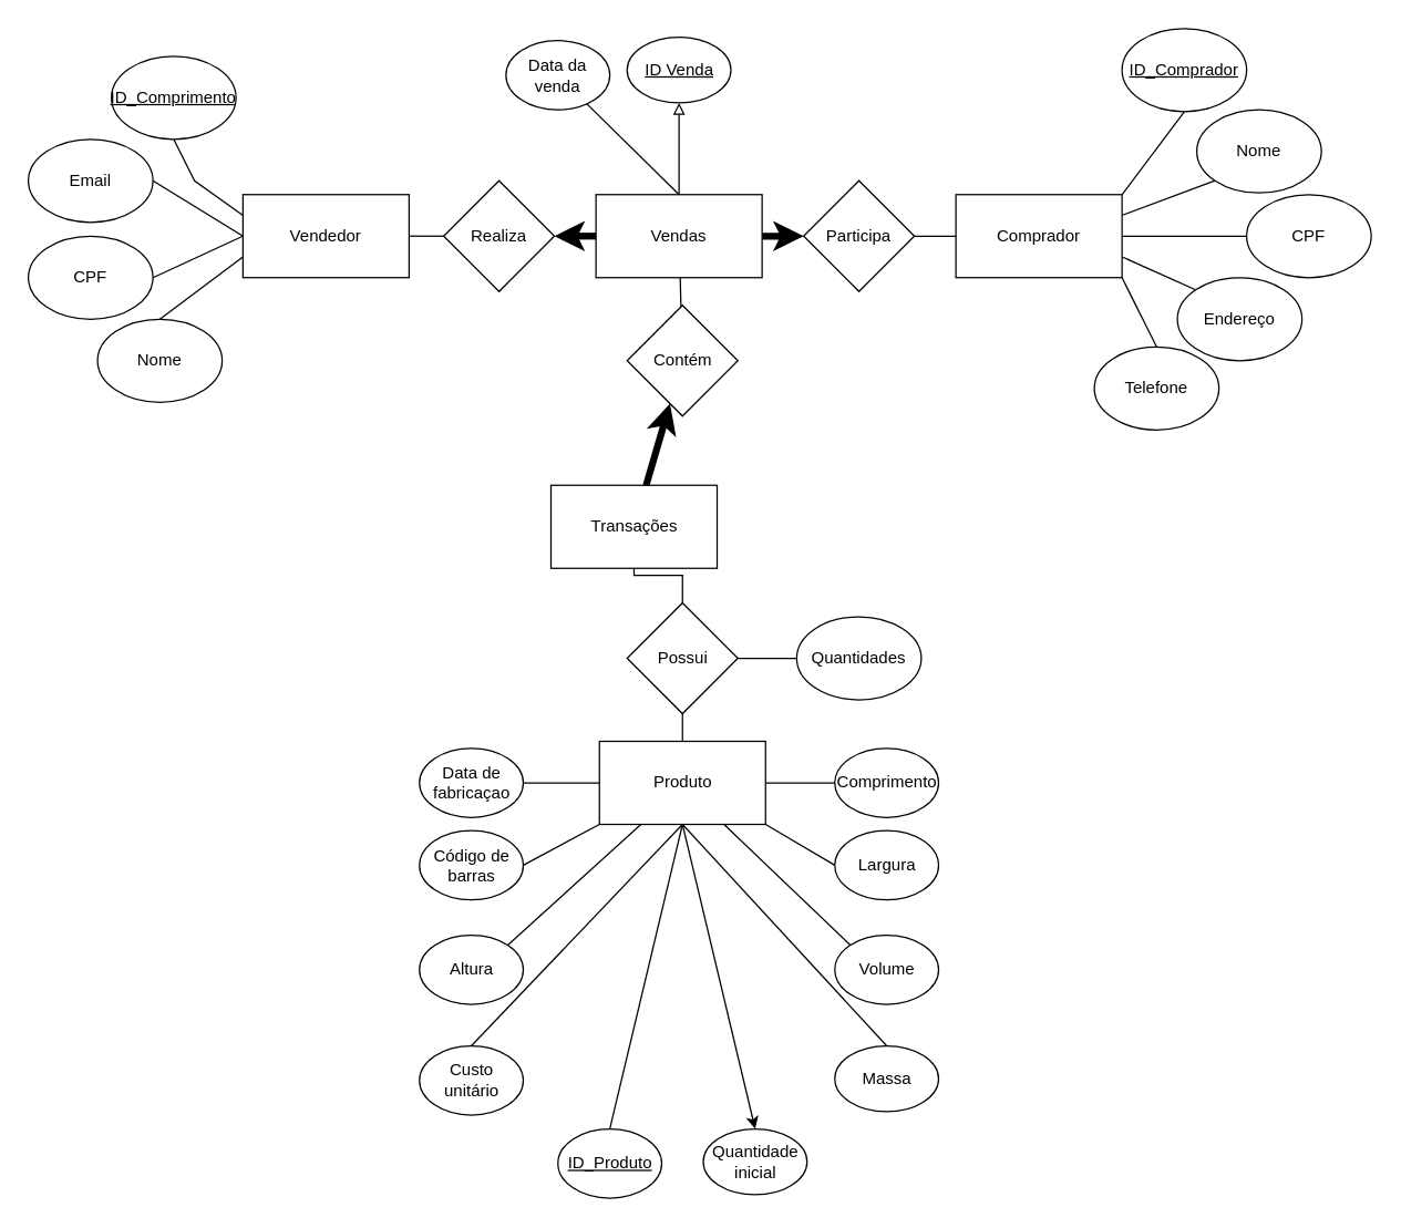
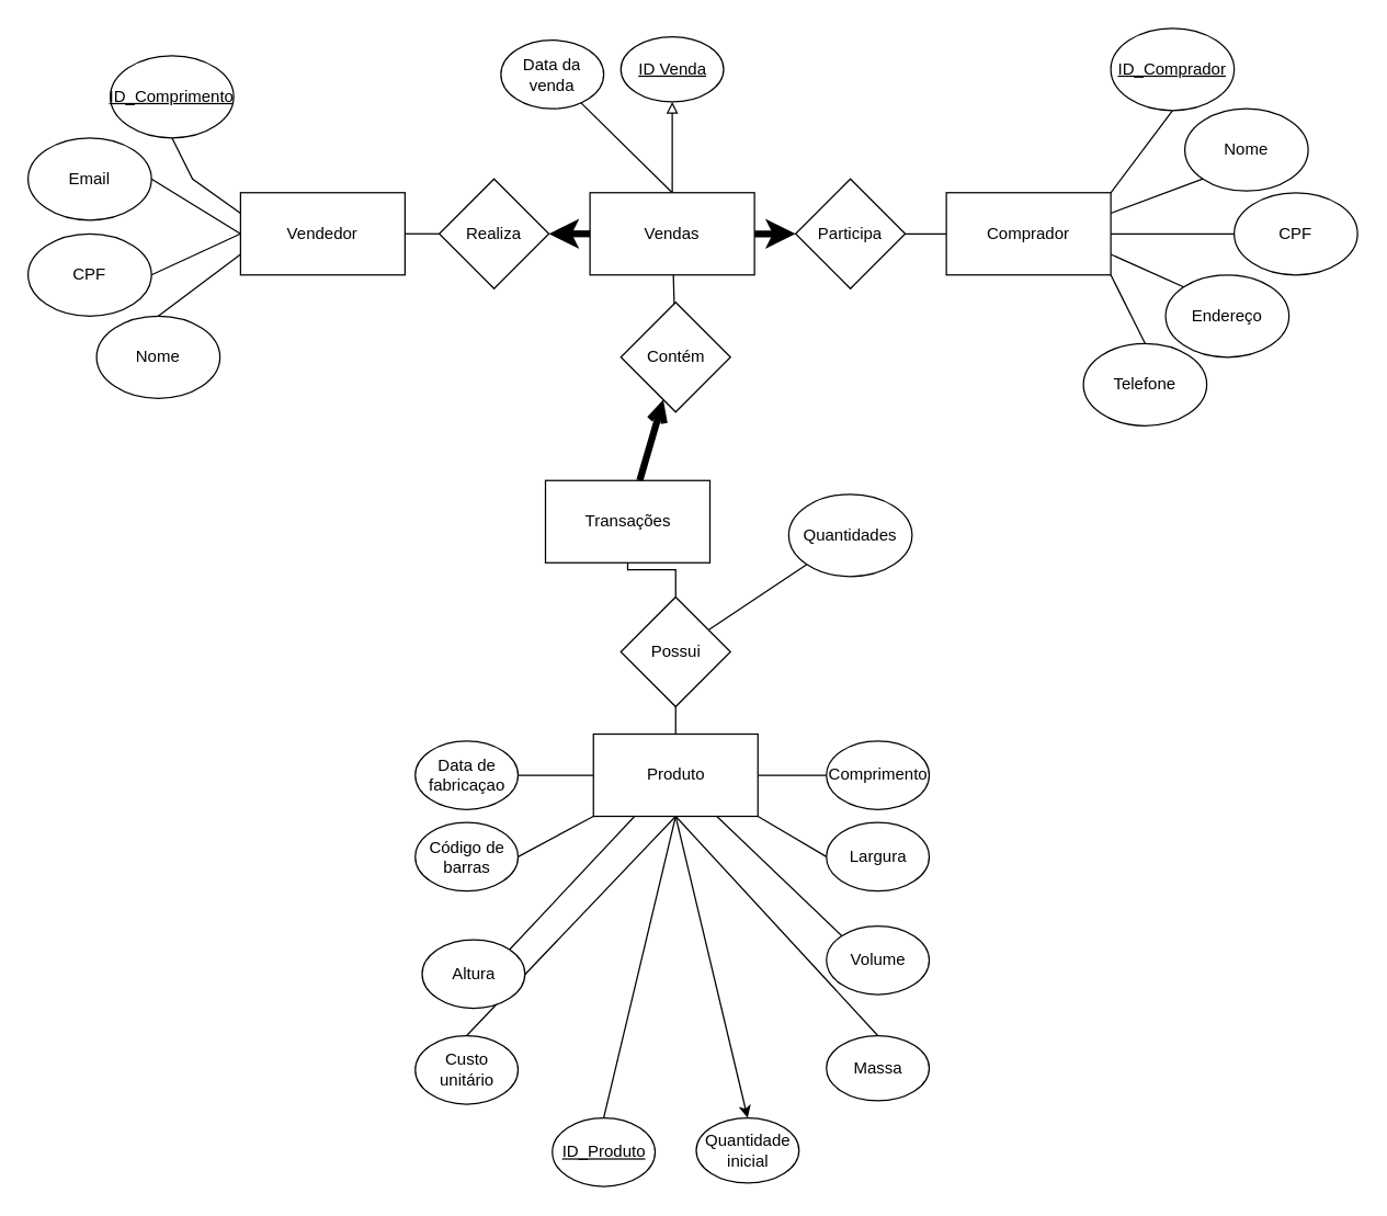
  <mxCell id="0" />
  <mxCell id="1" parent="0" />
  <mxCell id="2" style="rounded=0;orthogonalLoop=1;jettySize=auto;html=1;exitX=1;exitY=0.5;exitDx=0;exitDy=0;entryX=0;entryY=0.5;entryDx=0;entryDy=0;endArrow=none;endFill=0;" parent="1" source="3" target="31" edge="1"><mxGeometry relative="1" as="geometry" /></mxCell>
  <mxCell id="3" value="Data de fabricaçao" style="ellipse;whiteSpace=wrap;html=1;" parent="1" vertex="1"><mxGeometry x="302.5" y="540" width="75" height="50" as="geometry" /></mxCell>
  <mxCell id="4" style="rounded=0;orthogonalLoop=1;jettySize=auto;html=1;exitX=1;exitY=0.5;exitDx=0;exitDy=0;entryX=0;entryY=1;entryDx=0;entryDy=0;endArrow=none;endFill=0;" parent="1" source="5" target="31" edge="1"><mxGeometry relative="1" as="geometry" /></mxCell>
  <mxCell id="5" value="Código de barras" style="ellipse;whiteSpace=wrap;html=1;" parent="1" vertex="1"><mxGeometry x="302.5" y="599.5" width="75" height="50" as="geometry" /></mxCell>
  <mxCell id="6" style="rounded=0;orthogonalLoop=1;jettySize=auto;html=1;exitX=0.5;exitY=0;exitDx=0;exitDy=0;endArrow=none;endFill=0;" parent="1" source="7" edge="1"><mxGeometry relative="1" as="geometry"><mxPoint x="492.5" y="595" as="targetPoint" /></mxGeometry></mxCell>
  <mxCell id="7" value="Custo unitário" style="ellipse;whiteSpace=wrap;html=1;" parent="1" vertex="1"><mxGeometry x="302.5" y="755" width="75" height="50" as="geometry" /></mxCell>
  <mxCell id="8" style="rounded=0;orthogonalLoop=1;jettySize=auto;html=1;exitX=0.5;exitY=0;exitDx=0;exitDy=0;entryX=0.5;entryY=1;entryDx=0;entryDy=0;endArrow=none;endFill=0;" parent="1" source="9" target="31" edge="1"><mxGeometry relative="1" as="geometry" /></mxCell>
  <mxCell id="9" value="Massa" style="ellipse;whiteSpace=wrap;html=1;" parent="1" vertex="1"><mxGeometry x="602.5" y="755" width="75" height="47.5" as="geometry" /></mxCell>
  <mxCell id="10" style="rounded=0;orthogonalLoop=1;jettySize=auto;html=1;exitX=0;exitY=0;exitDx=0;exitDy=0;entryX=0.75;entryY=1;entryDx=0;entryDy=0;endArrow=none;endFill=0;" parent="1" source="11" target="31" edge="1"><mxGeometry relative="1" as="geometry" /></mxCell>
  <mxCell id="11" value="Volume" style="ellipse;whiteSpace=wrap;html=1;" parent="1" vertex="1"><mxGeometry x="602.5" y="675" width="75" height="50" as="geometry" /></mxCell>
  <mxCell id="12" style="rounded=0;orthogonalLoop=1;jettySize=auto;html=1;exitX=0;exitY=0.5;exitDx=0;exitDy=0;entryX=1;entryY=1;entryDx=0;entryDy=0;endArrow=none;endFill=0;" parent="1" source="13" target="31" edge="1"><mxGeometry relative="1" as="geometry" /></mxCell>
  <mxCell id="13" value="Largura" style="ellipse;whiteSpace=wrap;html=1;" parent="1" vertex="1"><mxGeometry x="602.5" y="599.5" width="75" height="50" as="geometry" /></mxCell>
  <mxCell id="14" style="rounded=0;orthogonalLoop=1;jettySize=auto;html=1;exitX=1;exitY=0;exitDx=0;exitDy=0;entryX=0.25;entryY=1;entryDx=0;entryDy=0;endArrow=none;endFill=0;" parent="1" source="15" target="31" edge="1"><mxGeometry relative="1" as="geometry" /></mxCell>
- <mxCell id="15" value="Altura" style="ellipse;whiteSpace=wrap;html=1;" parent="1" vertex="1"><mxGeometry x="302.5" y="675" width="75" height="50" as="geometry" /></mxCell>
+ <mxCell id="15" value="Altura" style="ellipse;whiteSpace=wrap;html=1;" parent="1" vertex="1"><mxGeometry x="307.5" y="685" width="75" height="50" as="geometry" /></mxCell>
  <mxCell id="16" style="rounded=0;orthogonalLoop=1;jettySize=auto;html=1;exitX=0;exitY=0.5;exitDx=0;exitDy=0;entryX=1;entryY=0.5;entryDx=0;entryDy=0;endArrow=none;endFill=0;" parent="1" source="17" target="31" edge="1"><mxGeometry relative="1" as="geometry" /></mxCell>
  <mxCell id="17" value="Comprimento" style="ellipse;whiteSpace=wrap;html=1;" parent="1" vertex="1"><mxGeometry x="602.5" y="540" width="75" height="50" as="geometry" /></mxCell>
  <mxCell id="18" style="rounded=0;orthogonalLoop=1;jettySize=auto;html=1;exitX=0.5;exitY=0;exitDx=0;exitDy=0;entryX=0;entryY=0.75;entryDx=0;entryDy=0;endArrow=none;endFill=0;" parent="1" source="19" target="35" edge="1"><mxGeometry relative="1" as="geometry" /></mxCell>
  <mxCell id="19" value="Nome" style="ellipse;whiteSpace=wrap;html=1;" parent="1" vertex="1"><mxGeometry x="70" y="230" width="90" height="60" as="geometry" /></mxCell>
  <mxCell id="20" value="CPF" style="ellipse;whiteSpace=wrap;html=1;" parent="1" vertex="1"><mxGeometry x="20" y="170" width="90" height="60" as="geometry" /></mxCell>
  <mxCell id="21" value="Email" style="ellipse;whiteSpace=wrap;html=1;" parent="1" vertex="1"><mxGeometry x="20" y="100" width="90" height="60" as="geometry" /></mxCell>
  <mxCell id="22" style="rounded=0;orthogonalLoop=1;jettySize=auto;html=1;exitX=0;exitY=1;exitDx=0;exitDy=0;entryX=1;entryY=0.25;entryDx=0;entryDy=0;endArrow=none;endFill=0;" parent="1" source="23" target="36" edge="1"><mxGeometry relative="1" as="geometry" /></mxCell>
  <mxCell id="23" value="Nome" style="ellipse;whiteSpace=wrap;html=1;" parent="1" vertex="1"><mxGeometry x="864" y="78.75" width="90" height="60" as="geometry" /></mxCell>
  <mxCell id="24" style="rounded=0;orthogonalLoop=1;jettySize=auto;html=1;exitX=0;exitY=0.5;exitDx=0;exitDy=0;entryX=1;entryY=0.5;entryDx=0;entryDy=0;endArrow=none;endFill=0;" parent="1" source="25" target="36" edge="1"><mxGeometry relative="1" as="geometry" /></mxCell>
  <mxCell id="25" value="CPF" style="ellipse;whiteSpace=wrap;html=1;" parent="1" vertex="1"><mxGeometry x="900" y="140" width="90" height="60" as="geometry" /></mxCell>
  <mxCell id="26" style="rounded=0;orthogonalLoop=1;jettySize=auto;html=1;exitX=0;exitY=0;exitDx=0;exitDy=0;entryX=1;entryY=0.75;entryDx=0;entryDy=0;endArrow=none;endFill=0;" parent="1" source="27" target="36" edge="1"><mxGeometry relative="1" as="geometry" /></mxCell>
  <mxCell id="27" value="Endereço" style="ellipse;whiteSpace=wrap;html=1;" parent="1" vertex="1"><mxGeometry x="850" y="200" width="90" height="60" as="geometry" /></mxCell>
  <mxCell id="28" style="rounded=0;orthogonalLoop=1;jettySize=auto;html=1;exitX=0.5;exitY=0;exitDx=0;exitDy=0;entryX=1;entryY=1;entryDx=0;entryDy=0;endArrow=none;endFill=0;" parent="1" source="29" target="36" edge="1"><mxGeometry relative="1" as="geometry" /></mxCell>
  <mxCell id="29" value="Telefone" style="ellipse;whiteSpace=wrap;html=1;" parent="1" vertex="1"><mxGeometry x="790" y="250" width="90" height="60" as="geometry" /></mxCell>
  <mxCell id="30" style="edgeStyle=none;html=1;entryX=0.5;entryY=0;entryDx=0;entryDy=0;exitX=0.5;exitY=1;exitDx=0;exitDy=0;" edge="1" parent="1" source="31" target="54"><mxGeometry relative="1" as="geometry" /></mxCell>
  <mxCell id="31" value="Produto" style="rounded=0;whiteSpace=wrap;html=1;" parent="1" vertex="1"><mxGeometry x="432.5" y="535" width="120" height="60" as="geometry" /></mxCell>
  <mxCell id="32" style="edgeStyle=orthogonalEdgeStyle;rounded=0;orthogonalLoop=1;jettySize=auto;html=1;exitX=1;exitY=0.5;exitDx=0;exitDy=0;entryX=0;entryY=0.5;entryDx=0;entryDy=0;endArrow=none;endFill=0;" parent="1" source="35" target="42" edge="1"><mxGeometry relative="1" as="geometry" /></mxCell>
  <mxCell id="33" style="rounded=0;orthogonalLoop=1;jettySize=auto;html=1;exitX=0;exitY=0.5;exitDx=0;exitDy=0;entryX=1;entryY=0.5;entryDx=0;entryDy=0;endArrow=none;endFill=0;" parent="1" source="35" target="21" edge="1"><mxGeometry relative="1" as="geometry" /></mxCell>
  <mxCell id="34" style="rounded=0;orthogonalLoop=1;jettySize=auto;html=1;exitX=0;exitY=0.5;exitDx=0;exitDy=0;entryX=1;entryY=0.5;entryDx=0;entryDy=0;endArrow=none;endFill=0;" parent="1" source="35" target="20" edge="1"><mxGeometry relative="1" as="geometry" /></mxCell>
  <mxCell id="35" value="Vendedor" style="rounded=0;whiteSpace=wrap;html=1;" parent="1" vertex="1"><mxGeometry x="175" y="140" width="120" height="60" as="geometry" /></mxCell>
  <mxCell id="36" value="Comprador" style="rounded=0;whiteSpace=wrap;html=1;" parent="1" vertex="1"><mxGeometry x="690" y="140" width="120" height="60" as="geometry" /></mxCell>
  <mxCell id="37" style="edgeStyle=orthogonalEdgeStyle;rounded=0;orthogonalLoop=1;jettySize=auto;html=1;exitX=1;exitY=0.5;exitDx=0;exitDy=0;entryX=0;entryY=0.5;entryDx=0;entryDy=0;endArrow=classic;endFill=1;strokeWidth=5;" parent="1" source="40" target="44" edge="1"><mxGeometry relative="1" as="geometry"><Array as="points"><mxPoint x="570" y="170" /><mxPoint x="570" y="170" /></Array></mxGeometry></mxCell>
  <mxCell id="38" style="rounded=0;orthogonalLoop=1;jettySize=auto;html=1;exitX=0.5;exitY=0;exitDx=0;exitDy=0;endArrow=none;endFill=0;" parent="1" source="40" target="46" edge="1"><mxGeometry relative="1" as="geometry" /></mxCell>
  <mxCell id="39" value="" style="edgeStyle=none;html=1;endArrow=block;endFill=0;" edge="1" parent="1" source="40" target="55"><mxGeometry relative="1" as="geometry" /></mxCell>
  <mxCell id="40" value="Vendas" style="rounded=0;whiteSpace=wrap;html=1;" parent="1" vertex="1"><mxGeometry x="430" y="140" width="120" height="60" as="geometry" /></mxCell>
  <mxCell id="41" style="edgeStyle=orthogonalEdgeStyle;rounded=0;orthogonalLoop=1;jettySize=auto;html=1;exitX=1;exitY=0.5;exitDx=0;exitDy=0;entryX=0;entryY=0.5;entryDx=0;entryDy=0;endArrow=none;endFill=0;strokeWidth=5;startArrow=classic;startFill=1;" parent="1" source="42" target="40" edge="1"><mxGeometry relative="1" as="geometry" /></mxCell>
  <mxCell id="42" value="Realiza" style="rhombus;whiteSpace=wrap;html=1;" parent="1" vertex="1"><mxGeometry x="320" y="130" width="80" height="80" as="geometry" /></mxCell>
  <mxCell id="43" style="edgeStyle=orthogonalEdgeStyle;rounded=0;orthogonalLoop=1;jettySize=auto;html=1;exitX=1;exitY=0.5;exitDx=0;exitDy=0;entryX=0;entryY=0.5;entryDx=0;entryDy=0;endArrow=none;endFill=0;strokeWidth=1;" parent="1" source="44" target="36" edge="1"><mxGeometry relative="1" as="geometry" /></mxCell>
  <mxCell id="44" value="Participa" style="rhombus;whiteSpace=wrap;html=1;" parent="1" vertex="1"><mxGeometry x="580" y="130" width="80" height="80" as="geometry" /></mxCell>
  <mxCell id="45" style="edgeStyle=orthogonalEdgeStyle;rounded=0;orthogonalLoop=1;jettySize=auto;html=1;exitX=0.5;exitY=0;exitDx=0;exitDy=0;endArrow=none;endFill=0;strokeWidth=1;entryX=0.5;entryY=1;entryDx=0;entryDy=0;" parent="1" source="60" target="57" edge="1"><mxGeometry relative="1" as="geometry"><mxPoint x="490" y="245" as="sourcePoint" /></mxGeometry></mxCell>
  <mxCell id="46" value="Data da venda" style="ellipse;whiteSpace=wrap;html=1;" parent="1" vertex="1"><mxGeometry x="365" y="28.75" width="75" height="50" as="geometry" /></mxCell>
- <mxCell id="47" value="Quantidades" style="ellipse;whiteSpace=wrap;html=1;" parent="1" vertex="1"><mxGeometry x="575" y="445" width="90" height="60" as="geometry" /></mxCell>
+ <mxCell id="47" value="Quantidades" style="ellipse;whiteSpace=wrap;html=1;" parent="1" vertex="1"><mxGeometry x="575" y="360" width="90" height="60" as="geometry" /></mxCell>
  <mxCell id="48" style="rounded=0;orthogonalLoop=1;jettySize=auto;html=1;exitX=0.5;exitY=1;exitDx=0;exitDy=0;entryX=0;entryY=0.25;entryDx=0;entryDy=0;endArrow=none;endFill=0;" parent="1" source="49" target="35" edge="1"><mxGeometry relative="1" as="geometry"><Array as="points"><mxPoint x="140" y="130" /></Array></mxGeometry></mxCell>
  <mxCell id="49" value="ID_Comprimento" style="ellipse;whiteSpace=wrap;html=1;fontStyle=4" parent="1" vertex="1"><mxGeometry x="80" y="40" width="90" height="60" as="geometry" /></mxCell>
  <mxCell id="50" style="rounded=0;orthogonalLoop=1;jettySize=auto;html=1;entryX=1;entryY=0;entryDx=0;entryDy=0;endArrow=none;endFill=0;" parent="1" target="36" edge="1"><mxGeometry relative="1" as="geometry"><mxPoint x="855" y="80" as="sourcePoint" /></mxGeometry></mxCell>
  <mxCell id="51" value="ID_Comprador" style="ellipse;whiteSpace=wrap;html=1;fontStyle=4" parent="1" vertex="1"><mxGeometry x="810" y="20" width="90" height="60" as="geometry" /></mxCell>
  <mxCell id="52" style="rounded=0;orthogonalLoop=1;jettySize=auto;html=1;exitX=0.5;exitY=0;exitDx=0;exitDy=0;entryX=0.5;entryY=1;entryDx=0;entryDy=0;endArrow=none;endFill=0;" parent="1" source="53" target="31" edge="1"><mxGeometry relative="1" as="geometry" /></mxCell>
  <mxCell id="53" value="ID_Produto" style="ellipse;whiteSpace=wrap;html=1;fontStyle=4" parent="1" vertex="1"><mxGeometry x="402.5" y="815" width="75" height="50" as="geometry" /></mxCell>
  <mxCell id="54" value="Quantidade inicial" style="ellipse;whiteSpace=wrap;html=1;" vertex="1" parent="1"><mxGeometry x="507.5" y="815" width="75" height="47.5" as="geometry" /></mxCell>
  <mxCell id="55" value="&lt;u&gt;ID Venda&lt;/u&gt;" style="ellipse;whiteSpace=wrap;html=1;" vertex="1" parent="1"><mxGeometry x="452.5" y="26.25" width="75" height="47.5" as="geometry" /></mxCell>
- <mxCell id="56" value="" style="edgeStyle=none;html=1;endArrow=classic;endFill=1;strokeWidth=5;" edge="1" parent="1" source="57" target="62"><mxGeometry relative="1" as="geometry" /></mxCell>
+ <mxCell id="56" value="" style="edgeStyle=none;html=1;endArrow=open;endFill=1;strokeWidth=5;" edge="1" parent="1" source="57" target="62"><mxGeometry relative="1" as="geometry" /></mxCell>
  <mxCell id="57" value="Transações" style="rounded=0;whiteSpace=wrap;html=1;" vertex="1" parent="1"><mxGeometry x="397.5" y="350" width="120" height="60" as="geometry" /></mxCell>
  <mxCell id="58" value="" style="edgeStyle=none;html=1;endArrow=none;endFill=0;" edge="1" parent="1" source="60" target="47"><mxGeometry relative="1" as="geometry" /></mxCell>
  <mxCell id="59" value="" style="edgeStyle=none;html=1;endArrow=none;endFill=0;" edge="1" parent="1" source="60" target="31"><mxGeometry relative="1" as="geometry" /></mxCell>
  <mxCell id="60" value="Possui" style="rhombus;whiteSpace=wrap;html=1;" vertex="1" parent="1"><mxGeometry x="452.5" y="435" width="80" height="80" as="geometry" /></mxCell>
  <mxCell id="61" value="" style="edgeStyle=none;html=1;endArrow=none;endFill=0;strokeWidth=1;" edge="1" parent="1" source="62" target="40"><mxGeometry relative="1" as="geometry" /></mxCell>
  <mxCell id="62" value="Contém" style="rhombus;whiteSpace=wrap;html=1;" vertex="1" parent="1"><mxGeometry x="452.5" y="220" width="80" height="80" as="geometry" /></mxCell>
